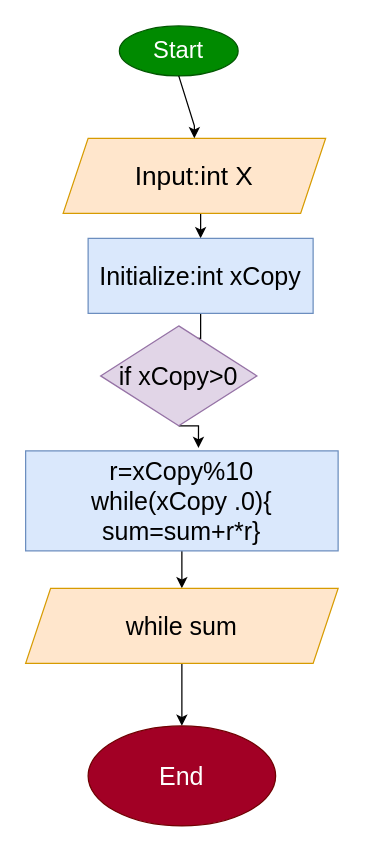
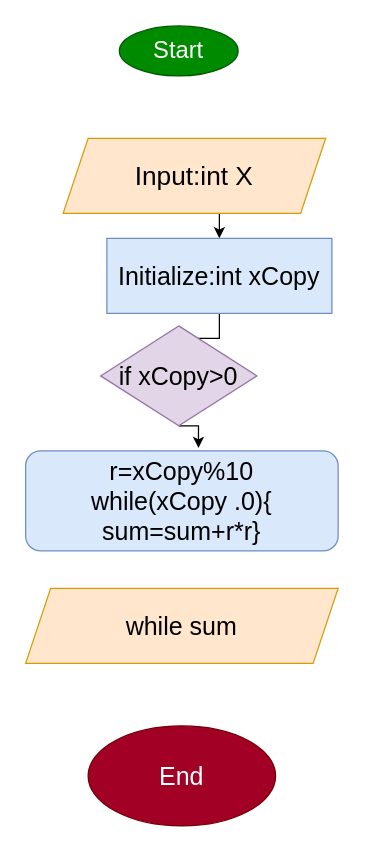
  <mxCell id="0" />
  <mxCell id="1" parent="0" />
  <mxCell id="2" value="&lt;font style=&quot;font-size: 19px;&quot;&gt;Start&lt;/font&gt;" style="ellipse;whiteSpace=wrap;html=1;fillColor=#008a00;strokeColor=#005700;fontColor=#ffffff;" vertex="1" parent="1"><mxGeometry x="95" y="20" width="95" height="40" as="geometry" /></mxCell>
  <mxCell id="3" style="edgeStyle=orthogonalEdgeStyle;rounded=0;orthogonalLoop=1;jettySize=auto;html=1;exitX=0.5;exitY=1;exitDx=0;exitDy=0;entryX=0.5;entryY=0;entryDx=0;entryDy=0;" edge="1" parent="1" source="4" target="6"><mxGeometry relative="1" as="geometry" /></mxCell>
  <mxCell id="4" value="&lt;font style=&quot;font-size: 21px;&quot;&gt;Input:int X&lt;/font&gt;" style="shape=parallelogram;perimeter=parallelogramPerimeter;whiteSpace=wrap;html=1;fixedSize=1;align=center;fillColor=#ffe6cc;strokeColor=#d79b00;" vertex="1" parent="1"><mxGeometry x="50" y="110" width="210" height="60" as="geometry" /></mxCell>
  <mxCell id="5" style="edgeStyle=orthogonalEdgeStyle;rounded=0;orthogonalLoop=1;jettySize=auto;html=1;exitX=0.5;exitY=1;exitDx=0;exitDy=0;" edge="1" parent="1" source="6" target="8"><mxGeometry relative="1" as="geometry" /></mxCell>
- <mxCell id="6" value="&lt;font style=&quot;font-size: 20px;&quot;&gt;Initialize:int xCopy&lt;/font&gt;" style="rounded=0;whiteSpace=wrap;html=1;fillColor=#dae8fc;strokeColor=#6c8ebf;" vertex="1" parent="1"><mxGeometry x="70" y="190" width="180" height="60" as="geometry" /></mxCell>
+ <mxCell id="6" value="&lt;font style=&quot;font-size: 20px;&quot;&gt;Initialize:int xCopy&lt;/font&gt;" style="rounded=0;whiteSpace=wrap;html=1;fillColor=#dae8fc;strokeColor=#6c8ebf;" vertex="1" parent="1"><mxGeometry x="85" y="190" width="180" height="60" as="geometry" /></mxCell>
  <mxCell id="7" style="edgeStyle=orthogonalEdgeStyle;rounded=0;orthogonalLoop=1;jettySize=auto;html=1;exitX=0.5;exitY=1;exitDx=0;exitDy=0;entryX=0.553;entryY=-0.029;entryDx=0;entryDy=0;entryPerimeter=0;" edge="1" parent="1" source="8" target="10"><mxGeometry relative="1" as="geometry" /></mxCell>
  <mxCell id="8" value="&lt;font style=&quot;font-size: 20px;&quot;&gt;if xCopy&amp;gt;0&lt;/font&gt;" style="rhombus;whiteSpace=wrap;html=1;fillColor=#e1d5e7;strokeColor=#9673a6;" vertex="1" parent="1"><mxGeometry x="80" y="260" width="125" height="80" as="geometry" /></mxCell>
- <mxCell id="9" style="edgeStyle=orthogonalEdgeStyle;rounded=0;orthogonalLoop=1;jettySize=auto;html=1;exitX=0.5;exitY=1;exitDx=0;exitDy=0;fontSize=20;" edge="1" parent="1" source="10" target="12"><mxGeometry relative="1" as="geometry" /></mxCell>
- <mxCell id="10" value="&lt;font style=&quot;font-size: 20px;&quot;&gt;r=xCopy%10&lt;br&gt;while(xCopy .0){&lt;br&gt;sum=sum+r*r}&lt;/font&gt;" style="rounded=0;whiteSpace=wrap;html=1;fillColor=#dae8fc;strokeColor=#6c8ebf;" vertex="1" parent="1"><mxGeometry x="20" y="360" width="250" height="80" as="geometry" /></mxCell>
- <mxCell id="11" style="edgeStyle=orthogonalEdgeStyle;rounded=0;orthogonalLoop=1;jettySize=auto;html=1;exitX=0.5;exitY=1;exitDx=0;exitDy=0;entryX=0.5;entryY=0;entryDx=0;entryDy=0;" edge="1" parent="1" source="12" target="13"><mxGeometry relative="1" as="geometry" /></mxCell>
+ <mxCell id="10" value="&lt;font style=&quot;font-size: 20px;&quot;&gt;r=xCopy%10&lt;br&gt;while(xCopy .0){&lt;br&gt;sum=sum+r*r}&lt;/font&gt;" style="whiteSpace=wrap;html=1;fillColor=#dae8fc;strokeColor=#6c8ebf;rounded=1;" vertex="1" parent="1"><mxGeometry x="20" y="360" width="250" height="80" as="geometry" /></mxCell>
  <mxCell id="12" value="&lt;font style=&quot;font-size: 20px;&quot;&gt;while sum&lt;/font&gt;" style="shape=parallelogram;perimeter=parallelogramPerimeter;whiteSpace=wrap;html=1;fixedSize=1;fillColor=#ffe6cc;strokeColor=#d79b00;" vertex="1" parent="1"><mxGeometry x="20" y="470" width="250" height="60" as="geometry" /></mxCell>
  <mxCell id="13" value="&lt;font style=&quot;font-size: 20px;&quot;&gt;End&lt;/font&gt;" style="ellipse;whiteSpace=wrap;html=1;fillColor=#a20025;fontColor=#ffffff;strokeColor=#6F0000;" vertex="1" parent="1"><mxGeometry x="70" y="580" width="150" height="80" as="geometry" /></mxCell>
- <mxCell id="14" value="" style="endArrow=classic;html=1;rounded=0;exitX=0.5;exitY=1;exitDx=0;exitDy=0;" edge="1" parent="1" source="2" target="4"><mxGeometry width="50" height="50" relative="1" as="geometry"><mxPoint x="160" y="70" as="sourcePoint" /><mxPoint x="165" y="120" as="targetPoint" /><Array as="points"><mxPoint x="155" y="100" /></Array></mxGeometry></mxCell>
